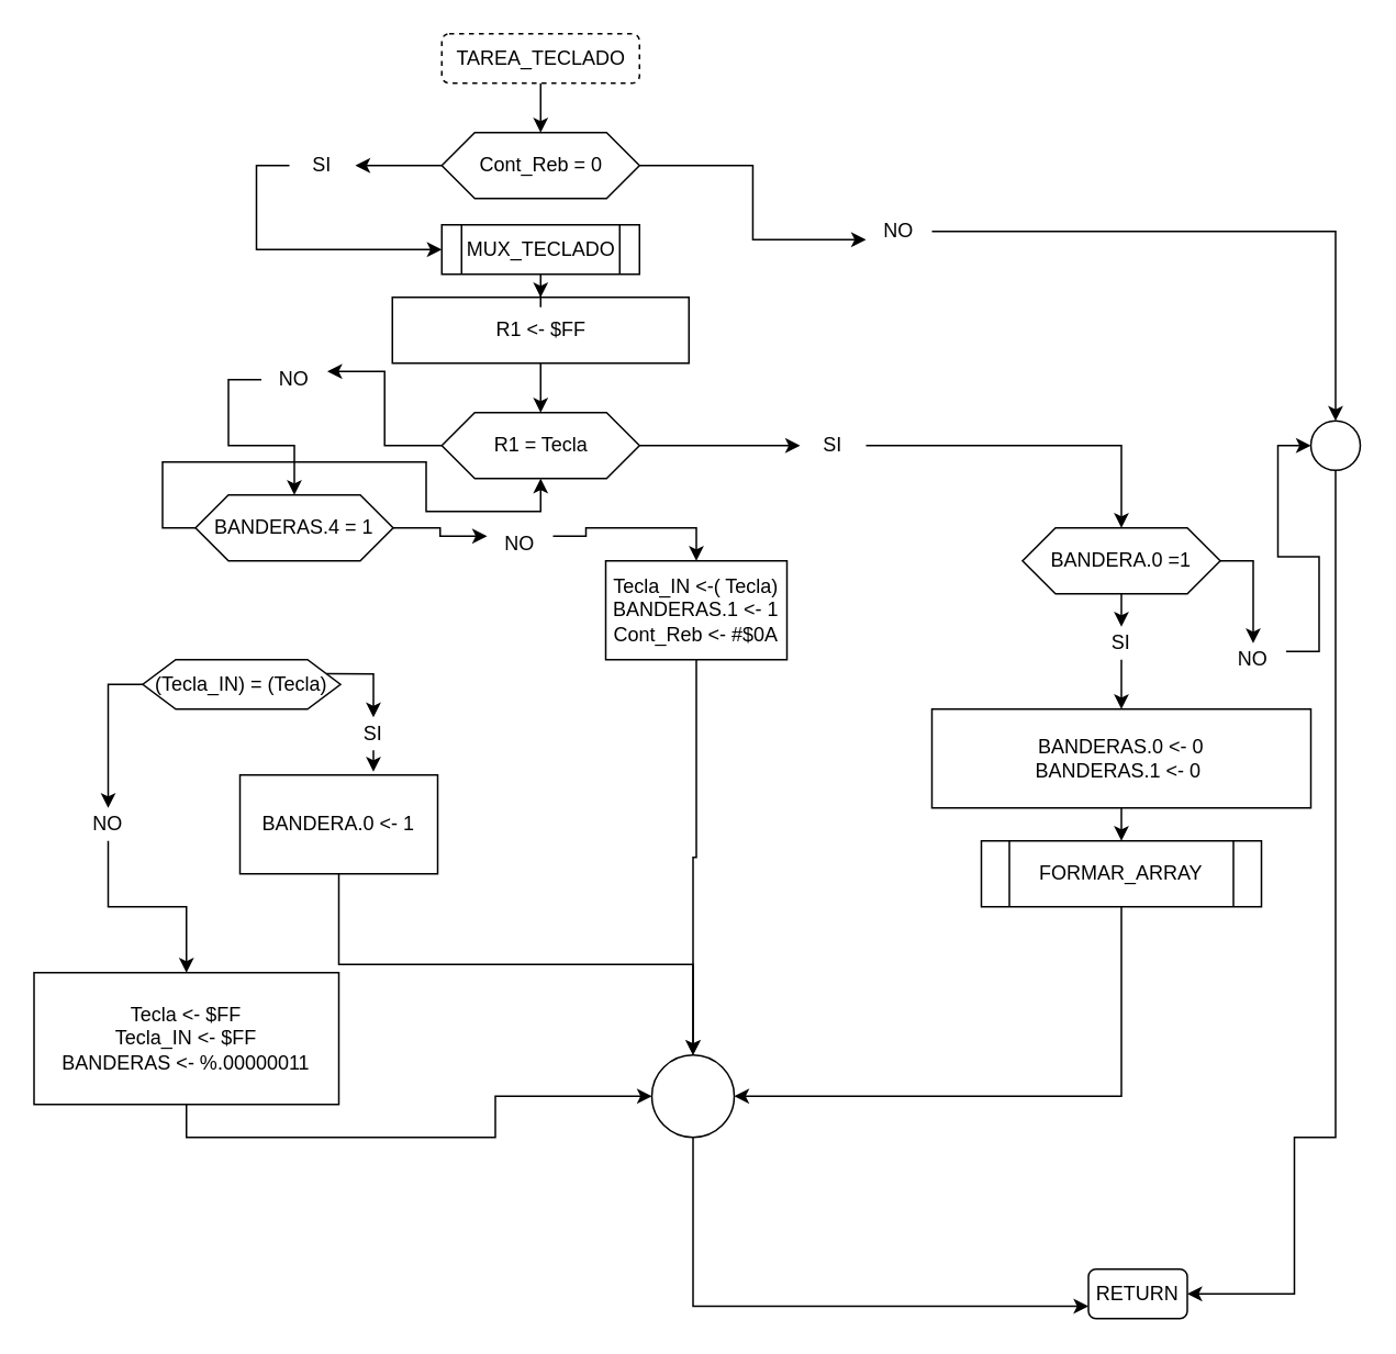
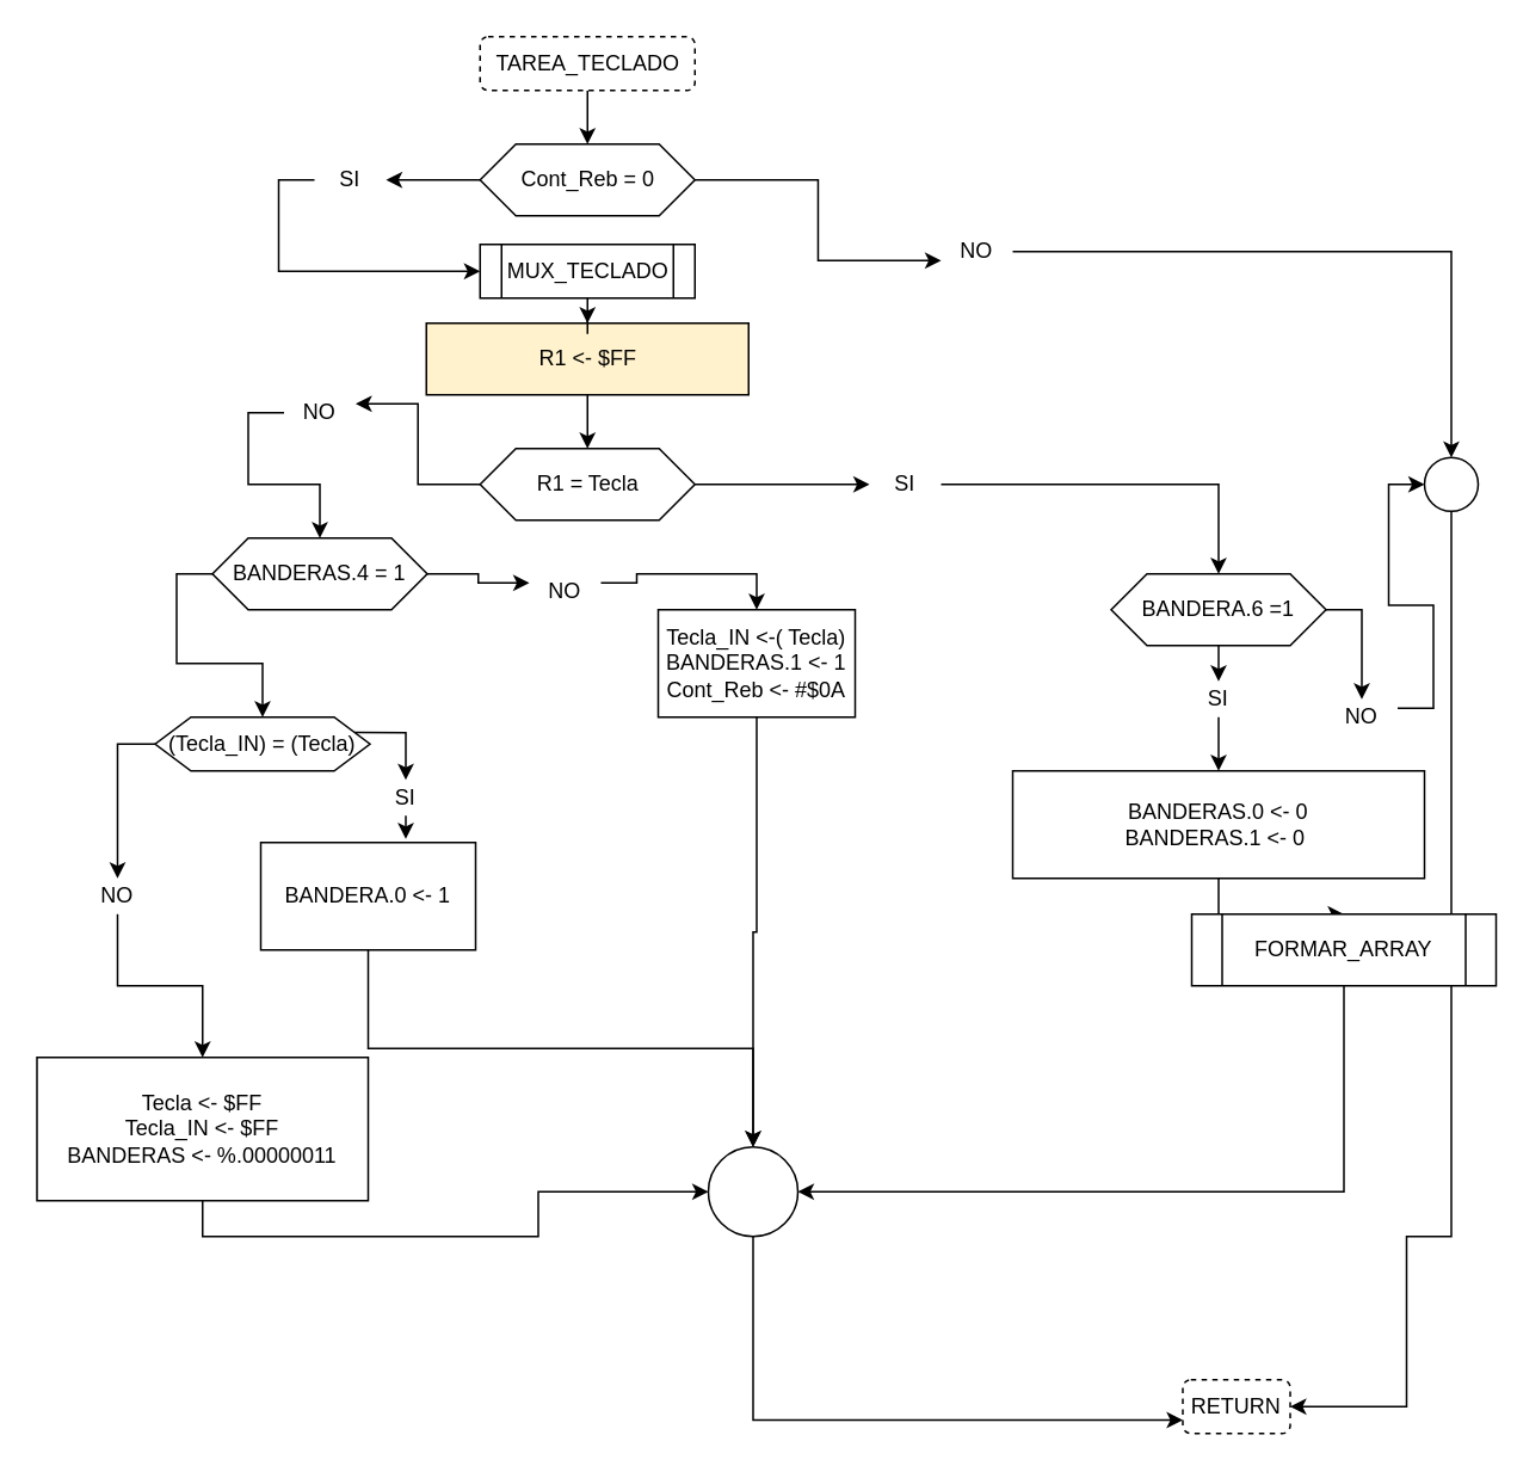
  <mxCell id="0" />
  <mxCell id="1" parent="0" />
  <mxCell id="2" style="edgeStyle=orthogonalEdgeStyle;rounded=0;orthogonalLoop=1;jettySize=auto;html=1;exitX=0.5;exitY=1;exitDx=0;exitDy=0;" parent="1" source="3" target="8" edge="1"><mxGeometry relative="1" as="geometry" /></mxCell>
  <mxCell id="3" value="TAREA_TECLADO" style="rounded=1;whiteSpace=wrap;html=1;dashed=1;" parent="1" vertex="1"><mxGeometry x="267.5" y="20" width="120" height="30" as="geometry" /></mxCell>
  <mxCell id="4" value="" style="edgeStyle=orthogonalEdgeStyle;rounded=0;orthogonalLoop=1;jettySize=auto;html=1;" parent="1" source="5" target="15" edge="1"><mxGeometry relative="1" as="geometry" /></mxCell>
- <mxCell id="5" value="R1 &amp;lt;- $FF" style="rounded=0;whiteSpace=wrap;html=1;" parent="1" vertex="1"><mxGeometry x="237.5" y="180" width="180" height="40" as="geometry" /></mxCell>
+ <mxCell id="5" value="R1 &amp;lt;- $FF" style="rounded=0;whiteSpace=wrap;html=1;fillColor=#fff2cc;" parent="1" vertex="1"><mxGeometry x="237.5" y="180" width="180" height="40" as="geometry" /></mxCell>
  <mxCell id="6" style="edgeStyle=orthogonalEdgeStyle;rounded=0;orthogonalLoop=1;jettySize=auto;html=1;exitX=1;exitY=0.5;exitDx=0;exitDy=0;entryX=0;entryY=0.75;entryDx=0;entryDy=0;" edge="1" parent="1" source="8" target="48"><mxGeometry relative="1" as="geometry" /></mxCell>
  <mxCell id="7" style="edgeStyle=orthogonalEdgeStyle;rounded=0;orthogonalLoop=1;jettySize=auto;html=1;exitX=0;exitY=0.5;exitDx=0;exitDy=0;" edge="1" parent="1" source="8" target="50"><mxGeometry relative="1" as="geometry" /></mxCell>
  <mxCell id="8" value="Cont_Reb = 0" style="shape=hexagon;perimeter=hexagonPerimeter2;whiteSpace=wrap;html=1;fixedSize=1;" parent="1" vertex="1"><mxGeometry x="267.5" y="80" width="120" height="40" as="geometry" /></mxCell>
  <mxCell id="9" style="edgeStyle=orthogonalEdgeStyle;rounded=0;orthogonalLoop=1;jettySize=auto;html=1;exitX=0.5;exitY=1;exitDx=0;exitDy=0;" parent="1" source="10" target="5" edge="1"><mxGeometry relative="1" as="geometry" /></mxCell>
  <mxCell id="10" value="MUX_TECLADO" style="shape=process;whiteSpace=wrap;html=1;backgroundOutline=1;" parent="1" vertex="1"><mxGeometry x="267.5" y="136" width="120" height="30" as="geometry" /></mxCell>
  <mxCell id="11" style="edgeStyle=orthogonalEdgeStyle;rounded=0;orthogonalLoop=1;jettySize=auto;html=1;exitX=0.5;exitY=1;exitDx=0;exitDy=0;" parent="1" source="12" target="46" edge="1"><mxGeometry relative="1" as="geometry"><Array as="points"><mxPoint x="810" y="690" /><mxPoint x="785" y="690" /><mxPoint x="785" y="785" /></Array></mxGeometry></mxCell>
  <mxCell id="12" value="" style="ellipse;whiteSpace=wrap;html=1;aspect=fixed;" parent="1" vertex="1"><mxGeometry x="795" y="255" width="30" height="30" as="geometry" /></mxCell>
  <mxCell id="13" style="edgeStyle=orthogonalEdgeStyle;rounded=0;orthogonalLoop=1;jettySize=auto;html=1;exitX=1;exitY=0.5;exitDx=0;exitDy=0;entryX=0;entryY=0.5;entryDx=0;entryDy=0;" parent="1" source="15" target="17" edge="1"><mxGeometry relative="1" as="geometry" /></mxCell>
  <mxCell id="14" style="edgeStyle=orthogonalEdgeStyle;rounded=0;orthogonalLoop=1;jettySize=auto;html=1;exitX=0;exitY=0.5;exitDx=0;exitDy=0;entryX=1;entryY=0.25;entryDx=0;entryDy=0;" edge="1" parent="1" source="15" target="52"><mxGeometry relative="1" as="geometry" /></mxCell>
  <mxCell id="15" value="R1 = Tecla" style="shape=hexagon;perimeter=hexagonPerimeter2;whiteSpace=wrap;html=1;fixedSize=1;" parent="1" vertex="1"><mxGeometry x="267.5" y="250" width="120" height="40" as="geometry" /></mxCell>
  <mxCell id="16" style="edgeStyle=orthogonalEdgeStyle;rounded=0;orthogonalLoop=1;jettySize=auto;html=1;exitX=1;exitY=0.5;exitDx=0;exitDy=0;" parent="1" source="17" target="20" edge="1"><mxGeometry relative="1" as="geometry" /></mxCell>
  <mxCell id="17" value="SI" style="text;html=1;strokeColor=none;fillColor=none;align=center;verticalAlign=middle;whiteSpace=wrap;rounded=0;" parent="1" vertex="1"><mxGeometry x="485" y="260" width="40" height="20" as="geometry" /></mxCell>
  <mxCell id="18" style="edgeStyle=orthogonalEdgeStyle;rounded=0;orthogonalLoop=1;jettySize=auto;html=1;exitX=0.5;exitY=1;exitDx=0;exitDy=0;entryX=0.5;entryY=0;entryDx=0;entryDy=0;" parent="1" source="20" target="24" edge="1"><mxGeometry relative="1" as="geometry" /></mxCell>
  <mxCell id="19" style="edgeStyle=orthogonalEdgeStyle;rounded=0;orthogonalLoop=1;jettySize=auto;html=1;exitX=1;exitY=0.5;exitDx=0;exitDy=0;" edge="1" parent="1" source="20" target="57"><mxGeometry relative="1" as="geometry" /></mxCell>
- <mxCell id="20" value="BANDERA.0 =1" style="shape=hexagon;perimeter=hexagonPerimeter2;whiteSpace=wrap;html=1;fixedSize=1;" parent="1" vertex="1"><mxGeometry x="620" y="320" width="120" height="40" as="geometry" /></mxCell>
+ <mxCell id="20" value="BANDERA.6 =1" style="shape=hexagon;perimeter=hexagonPerimeter2;whiteSpace=wrap;html=1;fixedSize=1;" parent="1" vertex="1"><mxGeometry x="620" y="320" width="120" height="40" as="geometry" /></mxCell>
  <mxCell id="21" style="edgeStyle=orthogonalEdgeStyle;rounded=0;orthogonalLoop=1;jettySize=auto;html=1;exitX=0.5;exitY=1;exitDx=0;exitDy=0;entryX=0.5;entryY=0;entryDx=0;entryDy=0;" parent="1" source="22" target="26" edge="1"><mxGeometry relative="1" as="geometry" /></mxCell>
  <mxCell id="22" value="BANDERAS.0 &amp;lt;- 0&lt;br&gt;BANDERAS.1 &amp;lt;- 0&amp;nbsp;" style="rounded=0;whiteSpace=wrap;html=1;" parent="1" vertex="1"><mxGeometry x="565" y="430" width="230" height="60" as="geometry" /></mxCell>
  <mxCell id="23" style="edgeStyle=orthogonalEdgeStyle;rounded=0;orthogonalLoop=1;jettySize=auto;html=1;exitX=0.5;exitY=1;exitDx=0;exitDy=0;entryX=0.5;entryY=0;entryDx=0;entryDy=0;" parent="1" source="24" target="22" edge="1"><mxGeometry relative="1" as="geometry" /></mxCell>
  <mxCell id="24" value="SI" style="text;html=1;strokeColor=none;fillColor=none;align=center;verticalAlign=middle;whiteSpace=wrap;rounded=0;" parent="1" vertex="1"><mxGeometry x="660" y="380" width="40" height="20" as="geometry" /></mxCell>
  <mxCell id="25" style="edgeStyle=orthogonalEdgeStyle;rounded=0;orthogonalLoop=1;jettySize=auto;html=1;exitX=0.5;exitY=1;exitDx=0;exitDy=0;entryX=1;entryY=0.5;entryDx=0;entryDy=0;" parent="1" source="26" target="45" edge="1"><mxGeometry relative="1" as="geometry" /></mxCell>
- <mxCell id="26" value="FORMAR_ARRAY" style="shape=process;whiteSpace=wrap;html=1;backgroundOutline=1;" parent="1" vertex="1"><mxGeometry x="595" y="510" width="170" height="40" as="geometry" /></mxCell>
- <mxCell id="27" style="edgeStyle=orthogonalEdgeStyle;rounded=0;orthogonalLoop=1;jettySize=auto;html=1;exitX=0;exitY=0.5;exitDx=0;exitDy=0;" parent="1" source="29" target="15" edge="1"><mxGeometry relative="1" as="geometry" /></mxCell>
+ <mxCell id="26" value="FORMAR_ARRAY" style="shape=process;whiteSpace=wrap;html=1;backgroundOutline=1;" parent="1" vertex="1"><mxGeometry x="665" y="510" width="170" height="40" as="geometry" /></mxCell>
+ <mxCell id="27" style="edgeStyle=orthogonalEdgeStyle;rounded=0;orthogonalLoop=1;jettySize=auto;html=1;exitX=0;exitY=0.5;exitDx=0;exitDy=0;entryX=0.5;entryY=0;entryDx=0;entryDy=0;" parent="1" source="29" target="33" edge="1"><mxGeometry relative="1" as="geometry" /></mxCell>
  <mxCell id="28" style="edgeStyle=orthogonalEdgeStyle;rounded=0;orthogonalLoop=1;jettySize=auto;html=1;exitX=1;exitY=0.5;exitDx=0;exitDy=0;entryX=0;entryY=0.25;entryDx=0;entryDy=0;" edge="1" parent="1" source="29" target="54"><mxGeometry relative="1" as="geometry" /></mxCell>
  <mxCell id="29" value="BANDERAS.4 = 1" style="shape=hexagon;perimeter=hexagonPerimeter2;whiteSpace=wrap;html=1;fixedSize=1;" parent="1" vertex="1"><mxGeometry x="118" y="300" width="120" height="40" as="geometry" /></mxCell>
  <mxCell id="30" style="edgeStyle=orthogonalEdgeStyle;rounded=0;orthogonalLoop=1;jettySize=auto;html=1;exitX=0.5;exitY=1;exitDx=0;exitDy=0;" parent="1" source="29" target="29" edge="1"><mxGeometry relative="1" as="geometry" /></mxCell>
  <mxCell id="31" style="edgeStyle=orthogonalEdgeStyle;rounded=0;orthogonalLoop=1;jettySize=auto;html=1;exitX=1;exitY=0.25;exitDx=0;exitDy=0;entryX=0.5;entryY=0;entryDx=0;entryDy=0;" parent="1" source="33" target="35" edge="1"><mxGeometry relative="1" as="geometry" /></mxCell>
  <mxCell id="32" style="edgeStyle=orthogonalEdgeStyle;rounded=0;orthogonalLoop=1;jettySize=auto;html=1;exitX=0;exitY=0.5;exitDx=0;exitDy=0;" parent="1" source="33" target="41" edge="1"><mxGeometry relative="1" as="geometry" /></mxCell>
  <mxCell id="33" value="(Tecla_IN) = (Tecla)" style="shape=hexagon;perimeter=hexagonPerimeter2;whiteSpace=wrap;html=1;fixedSize=1;" parent="1" vertex="1"><mxGeometry x="86" y="400" width="120" height="30" as="geometry" /></mxCell>
  <mxCell id="34" style="edgeStyle=orthogonalEdgeStyle;rounded=0;orthogonalLoop=1;jettySize=auto;html=1;exitX=0.5;exitY=1;exitDx=0;exitDy=0;entryX=0.675;entryY=-0.033;entryDx=0;entryDy=0;entryPerimeter=0;" parent="1" source="35" target="37" edge="1"><mxGeometry relative="1" as="geometry" /></mxCell>
  <mxCell id="35" value="SI" style="text;html=1;strokeColor=none;fillColor=none;align=center;verticalAlign=middle;whiteSpace=wrap;rounded=0;" parent="1" vertex="1"><mxGeometry x="206" y="435" width="40" height="20" as="geometry" /></mxCell>
  <mxCell id="36" style="edgeStyle=orthogonalEdgeStyle;rounded=0;orthogonalLoop=1;jettySize=auto;html=1;exitX=0.5;exitY=1;exitDx=0;exitDy=0;" edge="1" parent="1" source="37" target="45"><mxGeometry relative="1" as="geometry" /></mxCell>
  <mxCell id="37" value="BANDERA.0 &amp;lt;- 1" style="rounded=0;whiteSpace=wrap;html=1;" parent="1" vertex="1"><mxGeometry x="145" y="470" width="120" height="60" as="geometry" /></mxCell>
  <mxCell id="38" style="edgeStyle=orthogonalEdgeStyle;rounded=0;orthogonalLoop=1;jettySize=auto;html=1;exitX=0.5;exitY=1;exitDx=0;exitDy=0;entryX=0.5;entryY=0;entryDx=0;entryDy=0;" edge="1" parent="1" source="39" target="45"><mxGeometry relative="1" as="geometry" /></mxCell>
  <mxCell id="39" value="Tecla_IN &amp;lt;-( Tecla)&lt;br&gt;BANDERAS.1 &amp;lt;- 1&lt;br&gt;Cont_Reb &amp;lt;- #$0A" style="rounded=0;whiteSpace=wrap;html=1;" parent="1" vertex="1"><mxGeometry x="367" y="340" width="110" height="60" as="geometry" /></mxCell>
  <mxCell id="40" style="edgeStyle=orthogonalEdgeStyle;rounded=0;orthogonalLoop=1;jettySize=auto;html=1;exitX=0.5;exitY=1;exitDx=0;exitDy=0;" parent="1" source="41" target="43" edge="1"><mxGeometry relative="1" as="geometry" /></mxCell>
  <mxCell id="41" value="NO" style="text;html=1;strokeColor=none;fillColor=none;align=center;verticalAlign=middle;whiteSpace=wrap;rounded=0;" parent="1" vertex="1"><mxGeometry x="45" y="490" width="40" height="20" as="geometry" /></mxCell>
  <mxCell id="42" style="edgeStyle=orthogonalEdgeStyle;rounded=0;orthogonalLoop=1;jettySize=auto;html=1;exitX=0.5;exitY=1;exitDx=0;exitDy=0;entryX=0;entryY=0.5;entryDx=0;entryDy=0;" parent="1" source="43" target="45" edge="1"><mxGeometry relative="1" as="geometry" /></mxCell>
  <mxCell id="43" value="Tecla &amp;lt;- $FF&lt;br&gt;Tecla_IN &amp;lt;- $FF&lt;br&gt;BANDERAS &amp;lt;- %.00000011" style="rounded=0;whiteSpace=wrap;html=1;" parent="1" vertex="1"><mxGeometry x="20" y="590" width="185" height="80" as="geometry" /></mxCell>
  <mxCell id="44" style="edgeStyle=orthogonalEdgeStyle;rounded=0;orthogonalLoop=1;jettySize=auto;html=1;exitX=0.5;exitY=1;exitDx=0;exitDy=0;entryX=0;entryY=0.75;entryDx=0;entryDy=0;" parent="1" source="45" target="46" edge="1"><mxGeometry relative="1" as="geometry" /></mxCell>
  <mxCell id="45" value="" style="ellipse;whiteSpace=wrap;html=1;aspect=fixed;" parent="1" vertex="1"><mxGeometry x="395" y="640" width="50" height="50" as="geometry" /></mxCell>
- <mxCell id="46" value="RETURN" style="rounded=1;whiteSpace=wrap;html=1;" parent="1" vertex="1"><mxGeometry x="660" y="770" width="60" height="30" as="geometry" /></mxCell>
+ <mxCell id="46" value="RETURN" style="rounded=1;whiteSpace=wrap;html=1;dashed=1;" parent="1" vertex="1"><mxGeometry x="660" y="770" width="60" height="30" as="geometry" /></mxCell>
  <mxCell id="47" style="edgeStyle=orthogonalEdgeStyle;rounded=0;orthogonalLoop=1;jettySize=auto;html=1;exitX=1;exitY=0.5;exitDx=0;exitDy=0;entryX=0.5;entryY=0;entryDx=0;entryDy=0;" edge="1" parent="1" source="48" target="12"><mxGeometry relative="1" as="geometry" /></mxCell>
  <mxCell id="48" value="NO" style="text;html=1;strokeColor=none;fillColor=none;align=center;verticalAlign=middle;whiteSpace=wrap;rounded=0;" vertex="1" parent="1"><mxGeometry x="525" y="130" width="40" height="20" as="geometry" /></mxCell>
  <mxCell id="49" style="edgeStyle=orthogonalEdgeStyle;rounded=0;orthogonalLoop=1;jettySize=auto;html=1;exitX=0;exitY=0.5;exitDx=0;exitDy=0;entryX=0;entryY=0.5;entryDx=0;entryDy=0;" edge="1" parent="1" source="50" target="10"><mxGeometry relative="1" as="geometry" /></mxCell>
  <mxCell id="50" value="SI" style="text;html=1;strokeColor=none;fillColor=none;align=center;verticalAlign=middle;whiteSpace=wrap;rounded=0;" vertex="1" parent="1"><mxGeometry x="175" y="90" width="40" height="20" as="geometry" /></mxCell>
  <mxCell id="51" style="edgeStyle=orthogonalEdgeStyle;rounded=0;orthogonalLoop=1;jettySize=auto;html=1;exitX=0;exitY=0.5;exitDx=0;exitDy=0;" edge="1" parent="1" source="52" target="29"><mxGeometry relative="1" as="geometry" /></mxCell>
  <mxCell id="52" value="NO" style="text;html=1;strokeColor=none;fillColor=none;align=center;verticalAlign=middle;whiteSpace=wrap;rounded=0;" vertex="1" parent="1"><mxGeometry x="158" y="220" width="40" height="20" as="geometry" /></mxCell>
  <mxCell id="53" style="edgeStyle=orthogonalEdgeStyle;rounded=0;orthogonalLoop=1;jettySize=auto;html=1;exitX=1;exitY=0.25;exitDx=0;exitDy=0;entryX=0.5;entryY=0;entryDx=0;entryDy=0;" edge="1" parent="1" source="54" target="39"><mxGeometry relative="1" as="geometry" /></mxCell>
  <mxCell id="54" value="NO" style="text;html=1;strokeColor=none;fillColor=none;align=center;verticalAlign=middle;whiteSpace=wrap;rounded=0;" vertex="1" parent="1"><mxGeometry x="295" y="320" width="40" height="20" as="geometry" /></mxCell>
  <mxCell id="55" style="edgeStyle=orthogonalEdgeStyle;rounded=0;orthogonalLoop=1;jettySize=auto;html=1;exitX=0.5;exitY=1;exitDx=0;exitDy=0;" edge="1" parent="1" source="43" target="43"><mxGeometry relative="1" as="geometry" /></mxCell>
  <mxCell id="56" style="edgeStyle=orthogonalEdgeStyle;rounded=0;orthogonalLoop=1;jettySize=auto;html=1;exitX=1;exitY=0.25;exitDx=0;exitDy=0;entryX=0;entryY=0.5;entryDx=0;entryDy=0;" edge="1" parent="1" source="57" target="12"><mxGeometry relative="1" as="geometry" /></mxCell>
  <mxCell id="57" value="NO" style="text;html=1;strokeColor=none;fillColor=none;align=center;verticalAlign=middle;whiteSpace=wrap;rounded=0;" vertex="1" parent="1"><mxGeometry x="740" y="390" width="40" height="20" as="geometry" /></mxCell>
